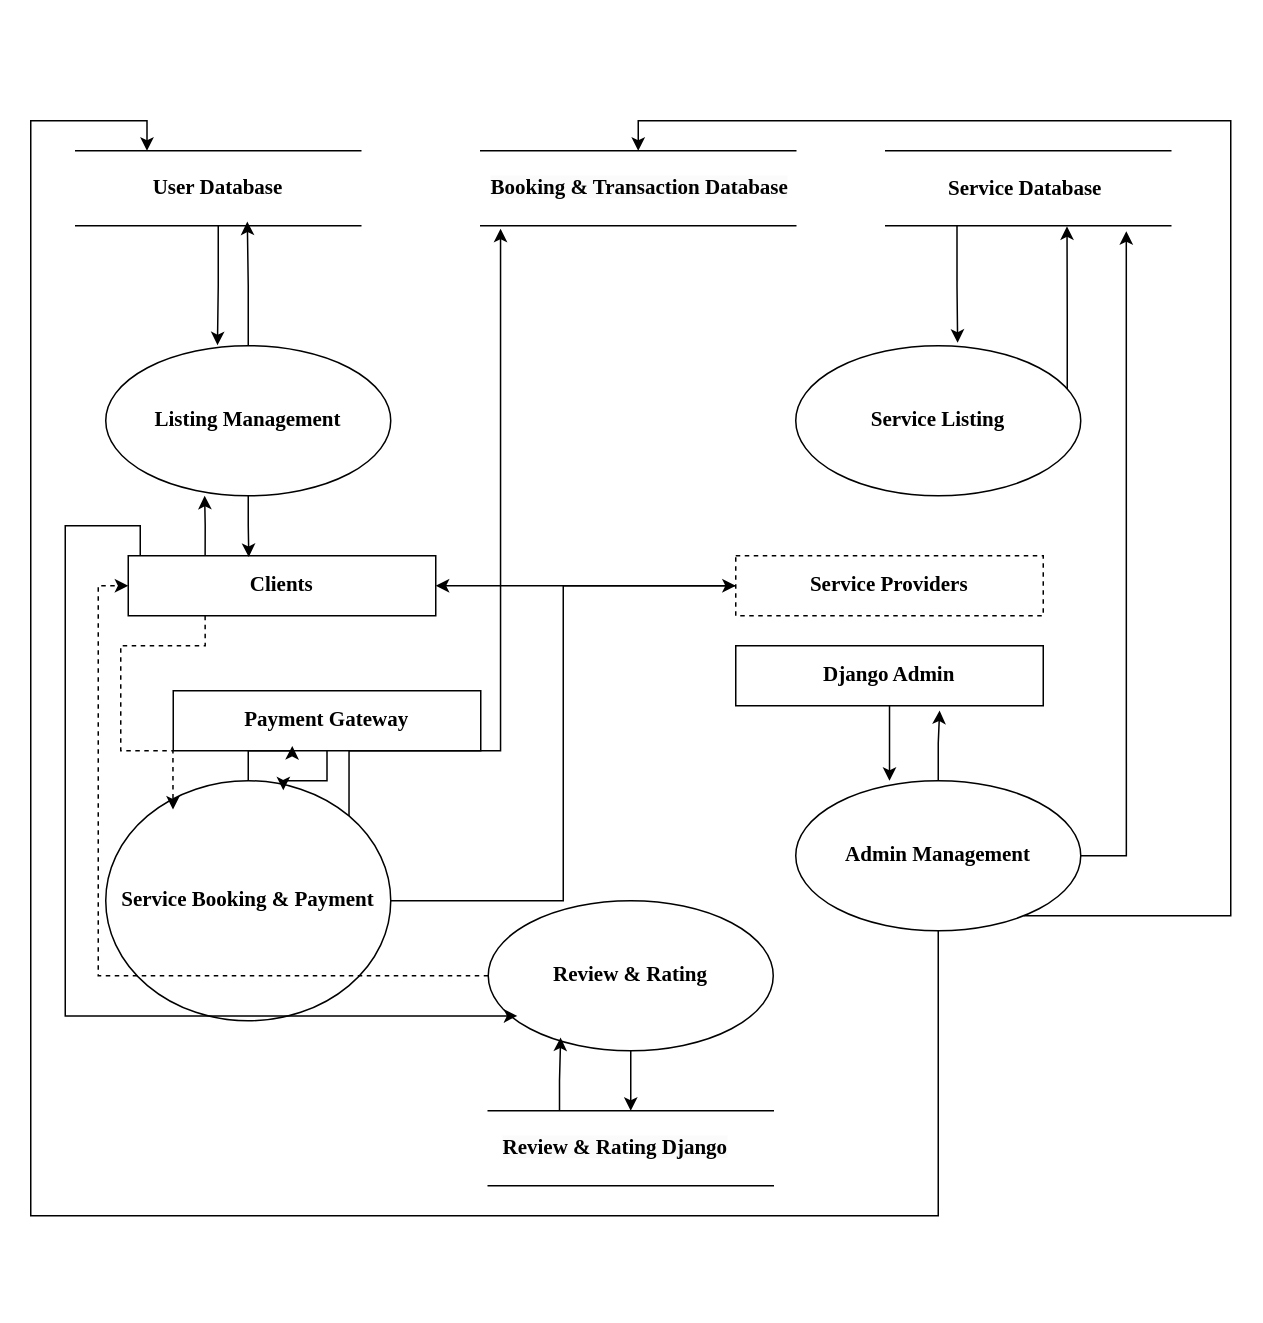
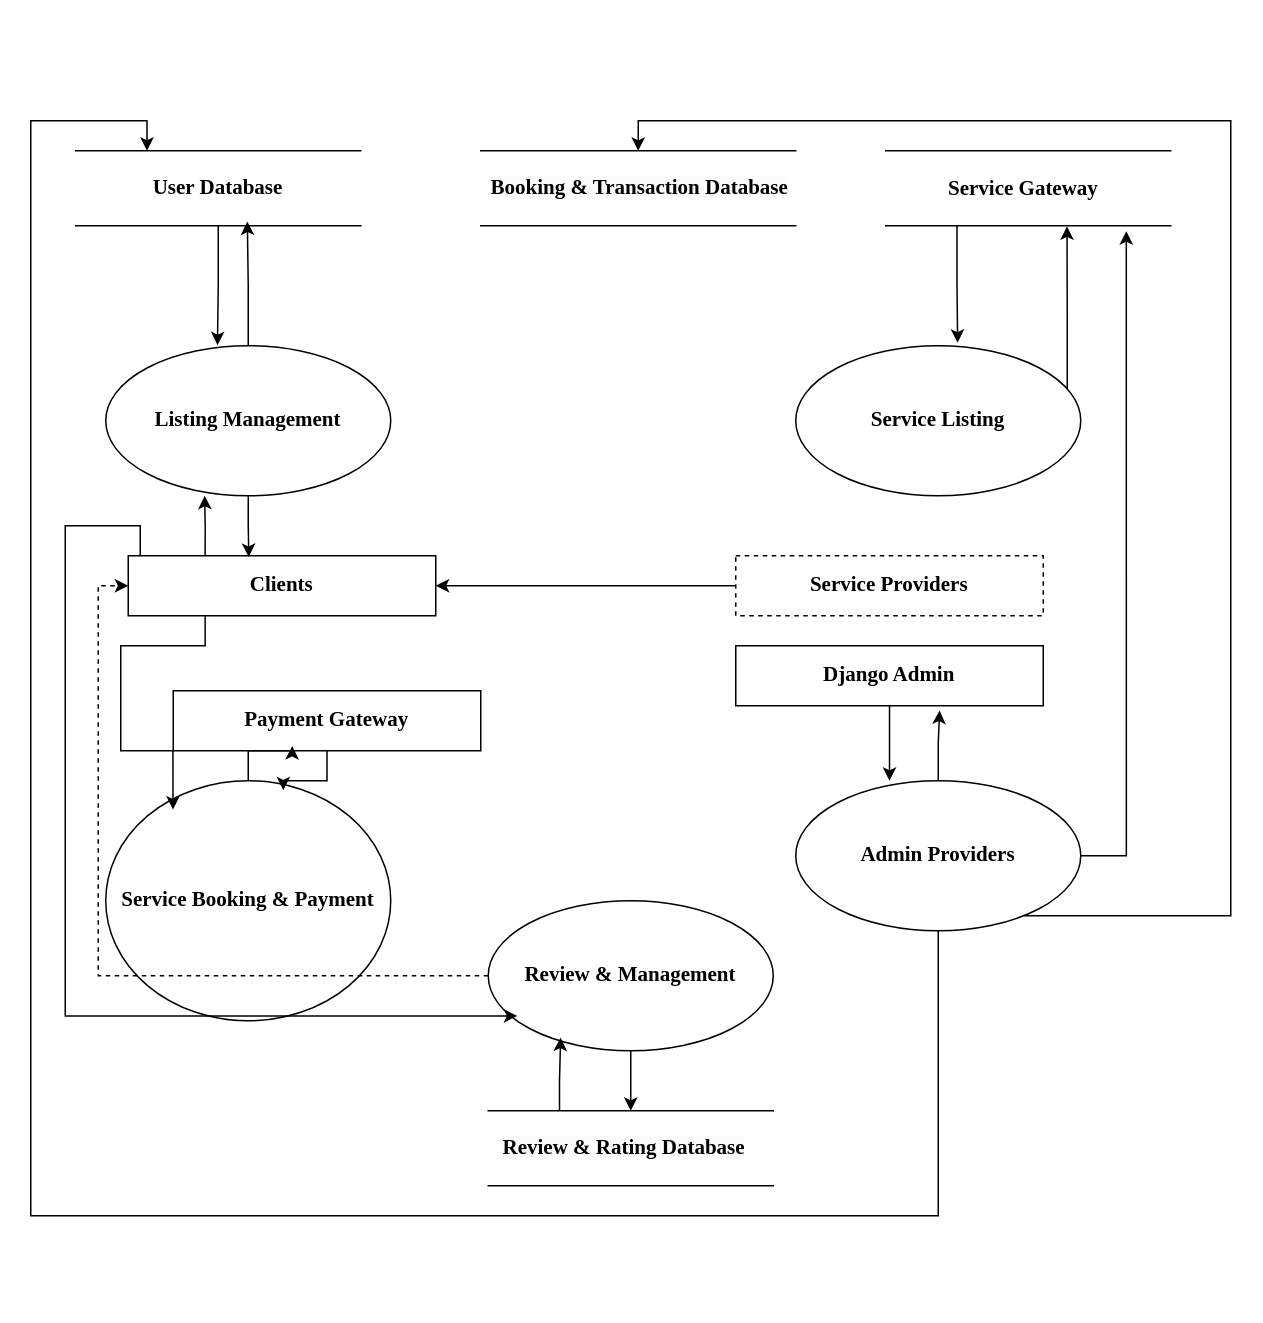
  <mxCell id="0" />
  <mxCell id="1" parent="0" />
  <mxCell id="2" value="" style="shape=partialRectangle;whiteSpace=wrap;html=1;top=0;bottom=0;fillColor=none;rotation=90;" vertex="1" parent="1"><mxGeometry x="120" y="30" width="50" height="190" as="geometry" /></mxCell>
  <mxCell id="3" value="" style="shape=partialRectangle;whiteSpace=wrap;html=1;top=0;bottom=0;fillColor=none;rotation=90;" vertex="1" parent="1"><mxGeometry x="660" y="30" width="50" height="190" as="geometry" /></mxCell>
  <mxCell id="4" value="" style="shape=partialRectangle;whiteSpace=wrap;html=1;top=0;bottom=0;fillColor=none;rotation=90;" vertex="1" parent="1"><mxGeometry x="400" y="20" width="50" height="210" as="geometry" /></mxCell>
  <mxCell id="5" value="&lt;font style=&quot;font-size: 14px;&quot; face=&quot;Times New Roman&quot;&gt;&lt;b&gt;Listing Management&lt;/b&gt;&lt;/font&gt;" style="ellipse;whiteSpace=wrap;html=1;" vertex="1" parent="1"><mxGeometry x="70" y="230" width="190" height="100" as="geometry" /></mxCell>
  <mxCell id="6" value="&lt;b style=&quot;font-family: &amp;quot;Times New Roman&amp;quot;; font-size: 14px;&quot;&gt;Service Listing&lt;/b&gt;" style="ellipse;whiteSpace=wrap;html=1;" vertex="1" parent="1"><mxGeometry x="530" y="230" width="190" height="100" as="geometry" /></mxCell>
- <mxCell id="7" style="edgeStyle=orthogonalEdgeStyle;rounded=0;orthogonalLoop=1;jettySize=auto;html=1;entryX=0;entryY=0.5;entryDx=0;entryDy=0;" edge="1" parent="1" source="8" target="18"><mxGeometry relative="1" as="geometry" /></mxCell>
  <mxCell id="8" value="&lt;b style=&quot;font-family: &amp;quot;Times New Roman&amp;quot;; font-size: 14px;&quot;&gt;Service Booking &amp;amp; Payment&lt;/b&gt;" style="ellipse;whiteSpace=wrap;html=1;" vertex="1" parent="1"><mxGeometry x="70" y="520" width="190" height="160" as="geometry" /></mxCell>
  <mxCell id="9" style="edgeStyle=orthogonalEdgeStyle;rounded=0;orthogonalLoop=1;jettySize=auto;html=1;entryX=0;entryY=0.5;entryDx=0;entryDy=0;" edge="1" parent="1" source="11" target="4"><mxGeometry relative="1" as="geometry"><Array as="points"><mxPoint x="820" y="610" /><mxPoint x="820" y="80" /><mxPoint x="425" y="80" /></Array></mxGeometry></mxCell>
  <mxCell id="10" style="edgeStyle=orthogonalEdgeStyle;rounded=0;orthogonalLoop=1;jettySize=auto;html=1;entryX=0;entryY=0.75;entryDx=0;entryDy=0;" edge="1" parent="1" source="11" target="2"><mxGeometry relative="1" as="geometry"><Array as="points"><mxPoint x="625" y="810" /><mxPoint x="20" y="810" /><mxPoint x="20" y="80" /><mxPoint x="97" y="80" /></Array></mxGeometry></mxCell>
- <mxCell id="11" value="&lt;b style=&quot;font-family: &amp;quot;Times New Roman&amp;quot;; font-size: 14px;&quot;&gt;Admin Management&lt;/b&gt;" style="ellipse;whiteSpace=wrap;html=1;" vertex="1" parent="1"><mxGeometry x="530" y="520" width="190" height="100" as="geometry" /></mxCell>
+ <mxCell id="11" value="&lt;b style=&quot;font-family: &amp;quot;Times New Roman&amp;quot;; font-size: 14px;&quot;&gt;Admin Providers&lt;/b&gt;" style="ellipse;whiteSpace=wrap;html=1;" vertex="1" parent="1"><mxGeometry x="530" y="520" width="190" height="100" as="geometry" /></mxCell>
  <mxCell id="12" style="edgeStyle=orthogonalEdgeStyle;rounded=0;orthogonalLoop=1;jettySize=auto;html=1;exitX=0;exitY=0.5;exitDx=0;exitDy=0;entryX=0;entryY=0.5;entryDx=0;entryDy=0;dashed=1;" edge="1" parent="1" source="14" target="16"><mxGeometry relative="1" as="geometry" /></mxCell>
  <mxCell id="13" style="edgeStyle=orthogonalEdgeStyle;rounded=0;orthogonalLoop=1;jettySize=auto;html=1;exitX=0.5;exitY=1;exitDx=0;exitDy=0;entryX=0;entryY=0.5;entryDx=0;entryDy=0;" edge="1" parent="1" source="14" target="15"><mxGeometry relative="1" as="geometry" /></mxCell>
- <mxCell id="14" value="&lt;font face=&quot;Times New Roman&quot;&gt;&lt;span style=&quot;font-size: 14px;&quot;&gt;&lt;b&gt;Review &amp;amp; Rating&lt;/b&gt;&lt;/span&gt;&lt;/font&gt;" style="ellipse;whiteSpace=wrap;html=1;" vertex="1" parent="1"><mxGeometry x="325" y="600" width="190" height="100" as="geometry" /></mxCell>
+ <mxCell id="14" value="&lt;font face=&quot;Times New Roman&quot;&gt;&lt;span style=&quot;font-size: 14px;&quot;&gt;&lt;b&gt;Review &amp;amp; Management&lt;/b&gt;&lt;/span&gt;&lt;/font&gt;" style="ellipse;whiteSpace=wrap;html=1;" vertex="1" parent="1"><mxGeometry x="325" y="600" width="190" height="100" as="geometry" /></mxCell>
  <mxCell id="15" value="" style="shape=partialRectangle;whiteSpace=wrap;html=1;top=0;bottom=0;fillColor=none;rotation=90;" vertex="1" parent="1"><mxGeometry x="395" y="670" width="50" height="190" as="geometry" /></mxCell>
  <mxCell id="16" value="&lt;font face=&quot;Times New Roman&quot;&gt;&lt;span style=&quot;font-size: 14px;&quot;&gt;&lt;b&gt;Clients&lt;/b&gt;&lt;/span&gt;&lt;/font&gt;" style="rounded=0;whiteSpace=wrap;html=1;" vertex="1" parent="1"><mxGeometry x="85" y="370" width="205" height="40" as="geometry" /></mxCell>
  <mxCell id="17" value="&lt;b style=&quot;font-family: &amp;quot;Times New Roman&amp;quot;; font-size: 14px;&quot;&gt;Payment Gateway&lt;/b&gt;" style="rounded=0;whiteSpace=wrap;html=1;" vertex="1" parent="1"><mxGeometry x="115" y="460" width="205" height="40" as="geometry" /></mxCell>
  <mxCell id="18" value="&lt;b style=&quot;font-family: &amp;quot;Times New Roman&amp;quot;; font-size: 14px;&quot;&gt;Service Providers&lt;/b&gt;" style="rounded=0;whiteSpace=wrap;html=1;dashed=1;" vertex="1" parent="1"><mxGeometry x="490" y="370" width="205" height="40" as="geometry" /></mxCell>
  <mxCell id="19" value="&lt;b style=&quot;font-family: &amp;quot;Times New Roman&amp;quot;; font-size: 14px;&quot;&gt;Django Admin&lt;/b&gt;" style="rounded=0;whiteSpace=wrap;html=1;" vertex="1" parent="1"><mxGeometry x="490" y="430" width="205" height="40" as="geometry" /></mxCell>
  <mxCell id="20" value="&lt;font style=&quot;font-size: 14px;&quot; face=&quot;Times New Roman&quot;&gt;&lt;b&gt;User Database&lt;/b&gt;&lt;/font&gt;" style="text;html=1;align=center;verticalAlign=middle;whiteSpace=wrap;rounded=0;" vertex="1" parent="1"><mxGeometry x="80" y="110" width="130" height="30" as="geometry" /></mxCell>
  <mxCell id="21" value="&lt;b style=&quot;forced-color-adjust: none; color: rgb(0, 0, 0); font-family: &amp;quot;Times New Roman&amp;quot;; font-size: 14px; font-style: normal; font-variant-ligatures: normal; font-variant-caps: normal; letter-spacing: normal; orphans: 2; text-align: center; text-indent: 0px; text-transform: none; widows: 2; word-spacing: 0px; -webkit-text-stroke-width: 0px; white-space: normal; background-color: rgb(251, 251, 251); text-decoration-thickness: initial; text-decoration-style: initial; text-decoration-color: initial;&quot;&gt;Booking &amp;amp; Transaction Database&lt;/b&gt;" style="text;whiteSpace=wrap;html=1;" vertex="1" parent="1"><mxGeometry x="325" y="110" width="205" height="40" as="geometry" /></mxCell>
- <mxCell id="22" value="&lt;div style=&quot;text-align: center;&quot;&gt;&lt;span style=&quot;background-color: transparent; color: light-dark(rgb(0, 0, 0), rgb(255, 255, 255)); font-size: 14px;&quot;&gt;&lt;font face=&quot;Times New Roman&quot;&gt;&lt;b&gt;Service Database&lt;/b&gt;&lt;/font&gt;&lt;/span&gt;&lt;/div&gt;" style="text;whiteSpace=wrap;html=1;" vertex="1" parent="1"><mxGeometry x="630" y="110" width="120" height="40" as="geometry" /></mxCell>
- <mxCell id="23" value="&lt;b style=&quot;forced-color-adjust: none; color: rgb(0, 0, 0); font-family: &amp;quot;Times New Roman&amp;quot;; font-size: 14px; font-style: normal; font-variant-ligatures: normal; font-variant-caps: normal; letter-spacing: normal; orphans: 2; text-align: center; text-indent: 0px; text-transform: none; widows: 2; word-spacing: 0px; -webkit-text-stroke-width: 0px; white-space: normal; background-color: rgb(251, 251, 251); text-decoration-thickness: initial; text-decoration-style: initial; text-decoration-color: initial;&quot;&gt;Review &amp;amp; Rating Django&lt;/b&gt;" style="text;whiteSpace=wrap;html=1;" vertex="1" parent="1"><mxGeometry x="332.5" y="750" width="175" height="40" as="geometry" /></mxCell>
+ <mxCell id="22" value="&lt;div style=&quot;text-align: center;&quot;&gt;&lt;span style=&quot;background-color: transparent; color: light-dark(rgb(0, 0, 0), rgb(255, 255, 255)); font-size: 14px;&quot;&gt;&lt;font face=&quot;Times New Roman&quot;&gt;&lt;b&gt;Service Gateway&lt;/b&gt;&lt;/font&gt;&lt;/span&gt;&lt;/div&gt;" style="text;whiteSpace=wrap;html=1;" vertex="1" parent="1"><mxGeometry x="630" y="110" width="120" height="40" as="geometry" /></mxCell>
+ <mxCell id="23" value="&lt;b style=&quot;forced-color-adjust: none; color: rgb(0, 0, 0); font-family: &amp;quot;Times New Roman&amp;quot;; font-size: 14px; font-style: normal; font-variant-ligatures: normal; font-variant-caps: normal; letter-spacing: normal; orphans: 2; text-align: center; text-indent: 0px; text-transform: none; widows: 2; word-spacing: 0px; -webkit-text-stroke-width: 0px; white-space: normal; background-color: rgb(251, 251, 251); text-decoration-thickness: initial; text-decoration-style: initial; text-decoration-color: initial;&quot;&gt;Review &amp;amp; Rating Database&lt;/b&gt;" style="text;whiteSpace=wrap;html=1;" vertex="1" parent="1"><mxGeometry x="332.5" y="750" width="175" height="40" as="geometry" /></mxCell>
  <mxCell id="24" style="edgeStyle=orthogonalEdgeStyle;rounded=0;orthogonalLoop=1;jettySize=auto;html=1;entryX=0.392;entryY=-0.004;entryDx=0;entryDy=0;entryPerimeter=0;" edge="1" parent="1" source="2" target="5"><mxGeometry relative="1" as="geometry" /></mxCell>
  <mxCell id="25" style="edgeStyle=orthogonalEdgeStyle;rounded=0;orthogonalLoop=1;jettySize=auto;html=1;entryX=0.944;entryY=0.398;entryDx=0;entryDy=0;entryPerimeter=0;" edge="1" parent="1" source="5" target="2"><mxGeometry relative="1" as="geometry" /></mxCell>
  <mxCell id="26" style="edgeStyle=orthogonalEdgeStyle;rounded=0;orthogonalLoop=1;jettySize=auto;html=1;exitX=1;exitY=0.75;exitDx=0;exitDy=0;entryX=0.568;entryY=-0.02;entryDx=0;entryDy=0;entryPerimeter=0;" edge="1" parent="1" source="3" target="6"><mxGeometry relative="1" as="geometry" /></mxCell>
  <mxCell id="27" style="edgeStyle=orthogonalEdgeStyle;rounded=0;orthogonalLoop=1;jettySize=auto;html=1;entryX=1.008;entryY=0.364;entryDx=0;entryDy=0;entryPerimeter=0;" edge="1" parent="1" source="6" target="3"><mxGeometry relative="1" as="geometry"><Array as="points"><mxPoint x="711" y="210" /><mxPoint x="711" y="210" /></Array></mxGeometry></mxCell>
  <mxCell id="28" style="edgeStyle=orthogonalEdgeStyle;rounded=0;orthogonalLoop=1;jettySize=auto;html=1;" edge="1" parent="1" source="18" target="16"><mxGeometry relative="1" as="geometry" /></mxCell>
  <mxCell id="29" style="edgeStyle=orthogonalEdgeStyle;rounded=0;orthogonalLoop=1;jettySize=auto;html=1;exitX=0.25;exitY=0;exitDx=0;exitDy=0;entryX=0.347;entryY=1;entryDx=0;entryDy=0;entryPerimeter=0;" edge="1" parent="1" source="16" target="5"><mxGeometry relative="1" as="geometry" /></mxCell>
  <mxCell id="30" style="edgeStyle=orthogonalEdgeStyle;rounded=0;orthogonalLoop=1;jettySize=auto;html=1;entryX=0.623;entryY=0.04;entryDx=0;entryDy=0;entryPerimeter=0;" edge="1" parent="1" source="17" target="8"><mxGeometry relative="1" as="geometry" /></mxCell>
  <mxCell id="31" style="edgeStyle=orthogonalEdgeStyle;rounded=0;orthogonalLoop=1;jettySize=auto;html=1;entryX=0.387;entryY=0.92;entryDx=0;entryDy=0;entryPerimeter=0;" edge="1" parent="1" source="8" target="17"><mxGeometry relative="1" as="geometry" /></mxCell>
  <mxCell id="32" style="edgeStyle=orthogonalEdgeStyle;rounded=0;orthogonalLoop=1;jettySize=auto;html=1;entryX=0.663;entryY=1.08;entryDx=0;entryDy=0;entryPerimeter=0;" edge="1" parent="1" source="11" target="19"><mxGeometry relative="1" as="geometry" /></mxCell>
  <mxCell id="33" style="edgeStyle=orthogonalEdgeStyle;rounded=0;orthogonalLoop=1;jettySize=auto;html=1;entryX=0.329;entryY=0;entryDx=0;entryDy=0;entryPerimeter=0;" edge="1" parent="1" source="19" target="11"><mxGeometry relative="1" as="geometry" /></mxCell>
  <mxCell id="34" style="edgeStyle=orthogonalEdgeStyle;rounded=0;orthogonalLoop=1;jettySize=auto;html=1;entryX=0.102;entryY=0.768;entryDx=0;entryDy=0;entryPerimeter=0;" edge="1" parent="1" target="14"><mxGeometry relative="1" as="geometry"><mxPoint x="93" y="366" as="sourcePoint" /><mxPoint x="325" y="671.6" as="targetPoint" /><Array as="points"><mxPoint x="93" y="370" /><mxPoint x="93" y="350" /><mxPoint x="43" y="350" /><mxPoint x="43" y="677" /></Array></mxGeometry></mxCell>
- <mxCell id="35" style="edgeStyle=orthogonalEdgeStyle;rounded=0;orthogonalLoop=1;jettySize=auto;html=1;exitX=0.25;exitY=1;exitDx=0;exitDy=0;entryX=0.236;entryY=0.12;entryDx=0;entryDy=0;entryPerimeter=0;dashed=1;" edge="1" parent="1" source="16" target="8"><mxGeometry relative="1" as="geometry"><Array as="points"><mxPoint x="136" y="430" /><mxPoint x="80" y="430" /><mxPoint x="80" y="500" /><mxPoint x="115" y="500" /></Array></mxGeometry></mxCell>
- <mxCell id="36" style="edgeStyle=orthogonalEdgeStyle;rounded=0;orthogonalLoop=1;jettySize=auto;html=1;exitX=1;exitY=0;exitDx=0;exitDy=0;entryX=0.04;entryY=1.05;entryDx=0;entryDy=0;entryPerimeter=0;" edge="1" parent="1" source="8" target="21"><mxGeometry relative="1" as="geometry"><Array as="points"><mxPoint x="232" y="500" /><mxPoint x="333" y="500" /></Array></mxGeometry></mxCell>
+ <mxCell id="35" style="edgeStyle=orthogonalEdgeStyle;rounded=0;orthogonalLoop=1;jettySize=auto;html=1;exitX=0.25;exitY=1;exitDx=0;exitDy=0;entryX=0.236;entryY=0.12;entryDx=0;entryDy=0;entryPerimeter=0;" edge="1" parent="1" source="16" target="8"><mxGeometry relative="1" as="geometry"><Array as="points"><mxPoint x="136" y="430" /><mxPoint x="80" y="430" /><mxPoint x="80" y="500" /><mxPoint x="115" y="500" /></Array></mxGeometry></mxCell>
  <mxCell id="37" style="edgeStyle=orthogonalEdgeStyle;rounded=0;orthogonalLoop=1;jettySize=auto;html=1;exitX=0;exitY=0.75;exitDx=0;exitDy=0;entryX=0.254;entryY=0.912;entryDx=0;entryDy=0;entryPerimeter=0;" edge="1" parent="1" source="15" target="14"><mxGeometry relative="1" as="geometry" /></mxCell>
  <mxCell id="38" style="edgeStyle=orthogonalEdgeStyle;rounded=0;orthogonalLoop=1;jettySize=auto;html=1;exitX=0.5;exitY=1;exitDx=0;exitDy=0;entryX=0.392;entryY=0.022;entryDx=0;entryDy=0;entryPerimeter=0;" edge="1" parent="1" source="5" target="16"><mxGeometry relative="1" as="geometry" /></mxCell>
  <mxCell id="39" style="edgeStyle=orthogonalEdgeStyle;rounded=0;orthogonalLoop=1;jettySize=auto;html=1;entryX=1.073;entryY=0.156;entryDx=0;entryDy=0;entryPerimeter=0;" edge="1" parent="1" source="11" target="3"><mxGeometry relative="1" as="geometry"><Array as="points"><mxPoint x="750" y="570" /></Array></mxGeometry></mxCell>
